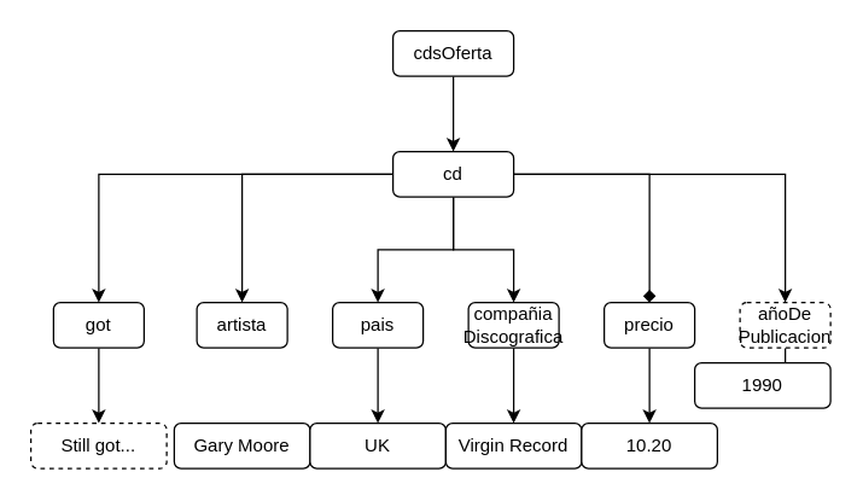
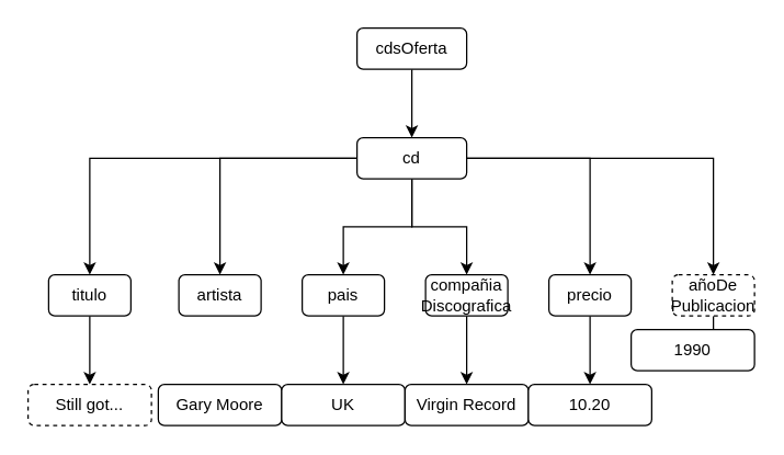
  <mxCell id="0" />
  <mxCell id="1" parent="0" />
  <mxCell id="2" value="" style="edgeStyle=orthogonalEdgeStyle;rounded=0;orthogonalLoop=1;jettySize=auto;html=1;entryX=0.5;entryY=0;entryDx=0;entryDy=0;" edge="1" parent="1" source="8" target="19"><mxGeometry relative="1" as="geometry" /></mxCell>
  <mxCell id="3" style="edgeStyle=orthogonalEdgeStyle;rounded=0;orthogonalLoop=1;jettySize=auto;html=1;entryX=0.5;entryY=0;entryDx=0;entryDy=0;" edge="1" parent="1" source="8" target="17"><mxGeometry relative="1" as="geometry" /></mxCell>
  <mxCell id="4" style="edgeStyle=orthogonalEdgeStyle;rounded=0;orthogonalLoop=1;jettySize=auto;html=1;entryX=0.5;entryY=0;entryDx=0;entryDy=0;" edge="1" parent="1" source="8" target="12"><mxGeometry relative="1" as="geometry" /></mxCell>
  <mxCell id="5" style="edgeStyle=orthogonalEdgeStyle;rounded=0;orthogonalLoop=1;jettySize=auto;html=1;entryX=0.5;entryY=0;entryDx=0;entryDy=0;" edge="1" parent="1" source="8" target="16"><mxGeometry relative="1" as="geometry" /></mxCell>
- <mxCell id="6" style="edgeStyle=orthogonalEdgeStyle;rounded=0;orthogonalLoop=1;jettySize=auto;html=1;entryX=0.5;entryY=0;entryDx=0;entryDy=0;endArrow=diamond;" edge="1" parent="1" source="8" target="14"><mxGeometry relative="1" as="geometry" /></mxCell>
+ <mxCell id="6" style="edgeStyle=orthogonalEdgeStyle;rounded=0;orthogonalLoop=1;jettySize=auto;html=1;entryX=0.5;entryY=0;entryDx=0;entryDy=0;" edge="1" parent="1" source="8" target="14"><mxGeometry relative="1" as="geometry" /></mxCell>
  <mxCell id="7" style="edgeStyle=orthogonalEdgeStyle;rounded=0;orthogonalLoop=1;jettySize=auto;html=1;entryX=0.5;entryY=0;entryDx=0;entryDy=0;" edge="1" parent="1" source="8" target="10"><mxGeometry relative="1" as="geometry" /></mxCell>
  <mxCell id="8" value="cd" style="rounded=1;whiteSpace=wrap;html=1;" vertex="1" parent="1"><mxGeometry x="260" y="100" width="80" height="30" as="geometry" /></mxCell>
  <mxCell id="9" value="" style="edgeStyle=orthogonalEdgeStyle;rounded=0;orthogonalLoop=1;jettySize=auto;html=1;" edge="1" parent="1" source="10" target="27"><mxGeometry relative="1" as="geometry" /></mxCell>
  <mxCell id="10" value="compañia&lt;br&gt;Discografica" style="rounded=1;whiteSpace=wrap;html=1;" vertex="1" parent="1"><mxGeometry x="310" y="200" width="60" height="30" as="geometry" /></mxCell>
  <mxCell id="11" value="" style="edgeStyle=orthogonalEdgeStyle;rounded=0;orthogonalLoop=1;jettySize=auto;html=1;" edge="1" parent="1" source="12" target="26"><mxGeometry relative="1" as="geometry" /></mxCell>
  <mxCell id="12" value="pais" style="rounded=1;whiteSpace=wrap;html=1;" vertex="1" parent="1"><mxGeometry x="220" y="200" width="60" height="30" as="geometry" /></mxCell>
  <mxCell id="13" value="" style="edgeStyle=orthogonalEdgeStyle;rounded=0;orthogonalLoop=1;jettySize=auto;html=1;" edge="1" parent="1" source="14" target="28"><mxGeometry relative="1" as="geometry" /></mxCell>
  <mxCell id="14" value="precio" style="rounded=1;whiteSpace=wrap;html=1;" vertex="1" parent="1"><mxGeometry x="400" y="200" width="60" height="30" as="geometry" /></mxCell>
  <mxCell id="15" value="" style="edgeStyle=orthogonalEdgeStyle;rounded=0;orthogonalLoop=1;jettySize=auto;html=1;" edge="1" parent="1" source="16" target="25"><mxGeometry relative="1" as="geometry" /></mxCell>
  <mxCell id="16" value="añoDe&lt;br&gt;Publicacion" style="rounded=1;whiteSpace=wrap;html=1;dashed=1;" vertex="1" parent="1"><mxGeometry x="490" y="200" width="60" height="30" as="geometry" /></mxCell>
  <mxCell id="17" value="artista" style="rounded=1;whiteSpace=wrap;html=1;" vertex="1" parent="1"><mxGeometry x="130" y="200" width="60" height="30" as="geometry" /></mxCell>
  <mxCell id="18" value="" style="edgeStyle=orthogonalEdgeStyle;rounded=0;orthogonalLoop=1;jettySize=auto;html=1;" edge="1" parent="1" source="19" target="23"><mxGeometry relative="1" as="geometry" /></mxCell>
- <mxCell id="19" value="got" style="rounded=1;whiteSpace=wrap;html=1;" vertex="1" parent="1"><mxGeometry x="35" y="200" width="60" height="30" as="geometry" /></mxCell>
+ <mxCell id="19" value="titulo" style="rounded=1;whiteSpace=wrap;html=1;" vertex="1" parent="1"><mxGeometry x="35" y="200" width="60" height="30" as="geometry" /></mxCell>
  <mxCell id="20" style="edgeStyle=orthogonalEdgeStyle;rounded=0;orthogonalLoop=1;jettySize=auto;html=1;exitX=0.5;exitY=1;exitDx=0;exitDy=0;" edge="1" parent="1" source="16" target="16"><mxGeometry relative="1" as="geometry" /></mxCell>
  <mxCell id="21" value="" style="edgeStyle=orthogonalEdgeStyle;rounded=0;orthogonalLoop=1;jettySize=auto;html=1;" edge="1" parent="1" source="22" target="8"><mxGeometry relative="1" as="geometry" /></mxCell>
  <mxCell id="22" value="cdsOferta" style="rounded=1;whiteSpace=wrap;html=1;" vertex="1" parent="1"><mxGeometry x="260" y="20" width="80" height="30" as="geometry" /></mxCell>
  <mxCell id="23" value="Still got..." style="rounded=1;whiteSpace=wrap;html=1;dashed=1;" vertex="1" parent="1"><mxGeometry x="20" y="280" width="90" height="30" as="geometry" /></mxCell>
  <mxCell id="24" value="Gary Moore" style="rounded=1;whiteSpace=wrap;html=1;" vertex="1" parent="1"><mxGeometry x="115" y="280" width="90" height="30" as="geometry" /></mxCell>
  <mxCell id="25" value="1990" style="rounded=1;whiteSpace=wrap;html=1;" vertex="1" parent="1"><mxGeometry x="460" y="240" width="90" height="30" as="geometry" /></mxCell>
  <mxCell id="26" value="UK" style="rounded=1;whiteSpace=wrap;html=1;" vertex="1" parent="1"><mxGeometry x="205" y="280" width="90" height="30" as="geometry" /></mxCell>
  <mxCell id="27" value="Virgin Record" style="rounded=1;whiteSpace=wrap;html=1;" vertex="1" parent="1"><mxGeometry x="295" y="280" width="90" height="30" as="geometry" /></mxCell>
  <mxCell id="28" value="10.20" style="rounded=1;whiteSpace=wrap;html=1;" vertex="1" parent="1"><mxGeometry x="385" y="280" width="90" height="30" as="geometry" /></mxCell>
